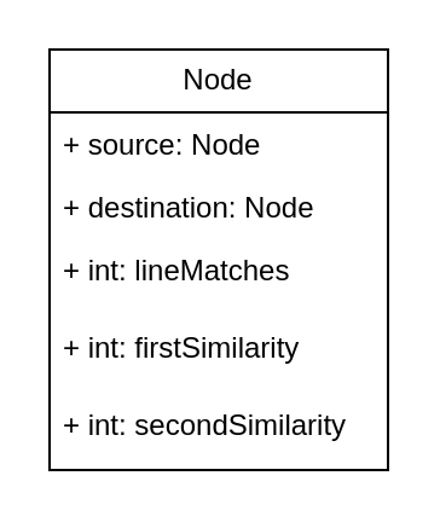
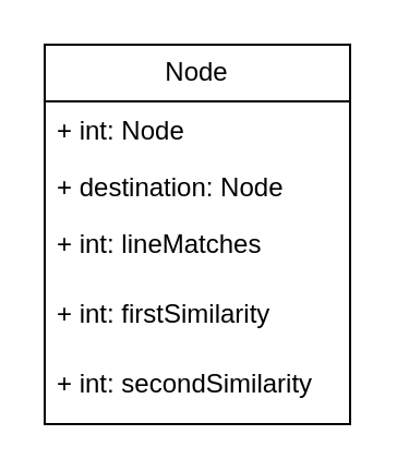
  <mxCell id="0" />
  <mxCell id="1" parent="0" />
  <mxCell id="2" value="Node" style="swimlane;fontStyle=0;childLayout=stackLayout;horizontal=1;startSize=26;fillColor=none;horizontalStack=0;resizeParent=1;resizeParentMax=0;resizeLast=0;collapsible=1;marginBottom=0;whiteSpace=wrap;html=1;" vertex="1" parent="1"><mxGeometry x="20" y="20" width="140" height="174" as="geometry" /></mxCell>
- <mxCell id="3" value="+ source: Node" style="text;strokeColor=none;fillColor=none;align=left;verticalAlign=top;spacingLeft=4;spacingRight=4;overflow=hidden;rotatable=0;points=[[0,0.5],[1,0.5]];portConstraint=eastwest;whiteSpace=wrap;html=1;" vertex="1" parent="2"><mxGeometry y="26" width="140" height="26" as="geometry" /></mxCell>
+ <mxCell id="3" value="+ int: Node" style="text;strokeColor=none;fillColor=none;align=left;verticalAlign=top;spacingLeft=4;spacingRight=4;overflow=hidden;rotatable=0;points=[[0,0.5],[1,0.5]];portConstraint=eastwest;whiteSpace=wrap;html=1;" vertex="1" parent="2"><mxGeometry y="26" width="140" height="26" as="geometry" /></mxCell>
  <mxCell id="4" value="+ destination: Node" style="text;strokeColor=none;fillColor=none;align=left;verticalAlign=top;spacingLeft=4;spacingRight=4;overflow=hidden;rotatable=0;points=[[0,0.5],[1,0.5]];portConstraint=eastwest;whiteSpace=wrap;html=1;" vertex="1" parent="2"><mxGeometry y="52" width="140" height="26" as="geometry" /></mxCell>
  <mxCell id="5" value="+ int: lineMatches" style="text;strokeColor=none;fillColor=none;align=left;verticalAlign=top;spacingLeft=4;spacingRight=4;overflow=hidden;rotatable=0;points=[[0,0.5],[1,0.5]];portConstraint=eastwest;whiteSpace=wrap;html=1;" vertex="1" parent="2"><mxGeometry y="78" width="140" height="32" as="geometry" /></mxCell>
  <mxCell id="6" value="+ int: firstSimilarity" style="text;strokeColor=none;fillColor=none;align=left;verticalAlign=top;spacingLeft=4;spacingRight=4;overflow=hidden;rotatable=0;points=[[0,0.5],[1,0.5]];portConstraint=eastwest;whiteSpace=wrap;html=1;" vertex="1" parent="2"><mxGeometry y="110" width="140" height="32" as="geometry" /></mxCell>
  <mxCell id="7" value="+ int: secondSimilarity" style="text;strokeColor=none;fillColor=none;align=left;verticalAlign=top;spacingLeft=4;spacingRight=4;overflow=hidden;rotatable=0;points=[[0,0.5],[1,0.5]];portConstraint=eastwest;whiteSpace=wrap;html=1;" vertex="1" parent="2"><mxGeometry y="142" width="140" height="32" as="geometry" /></mxCell>
